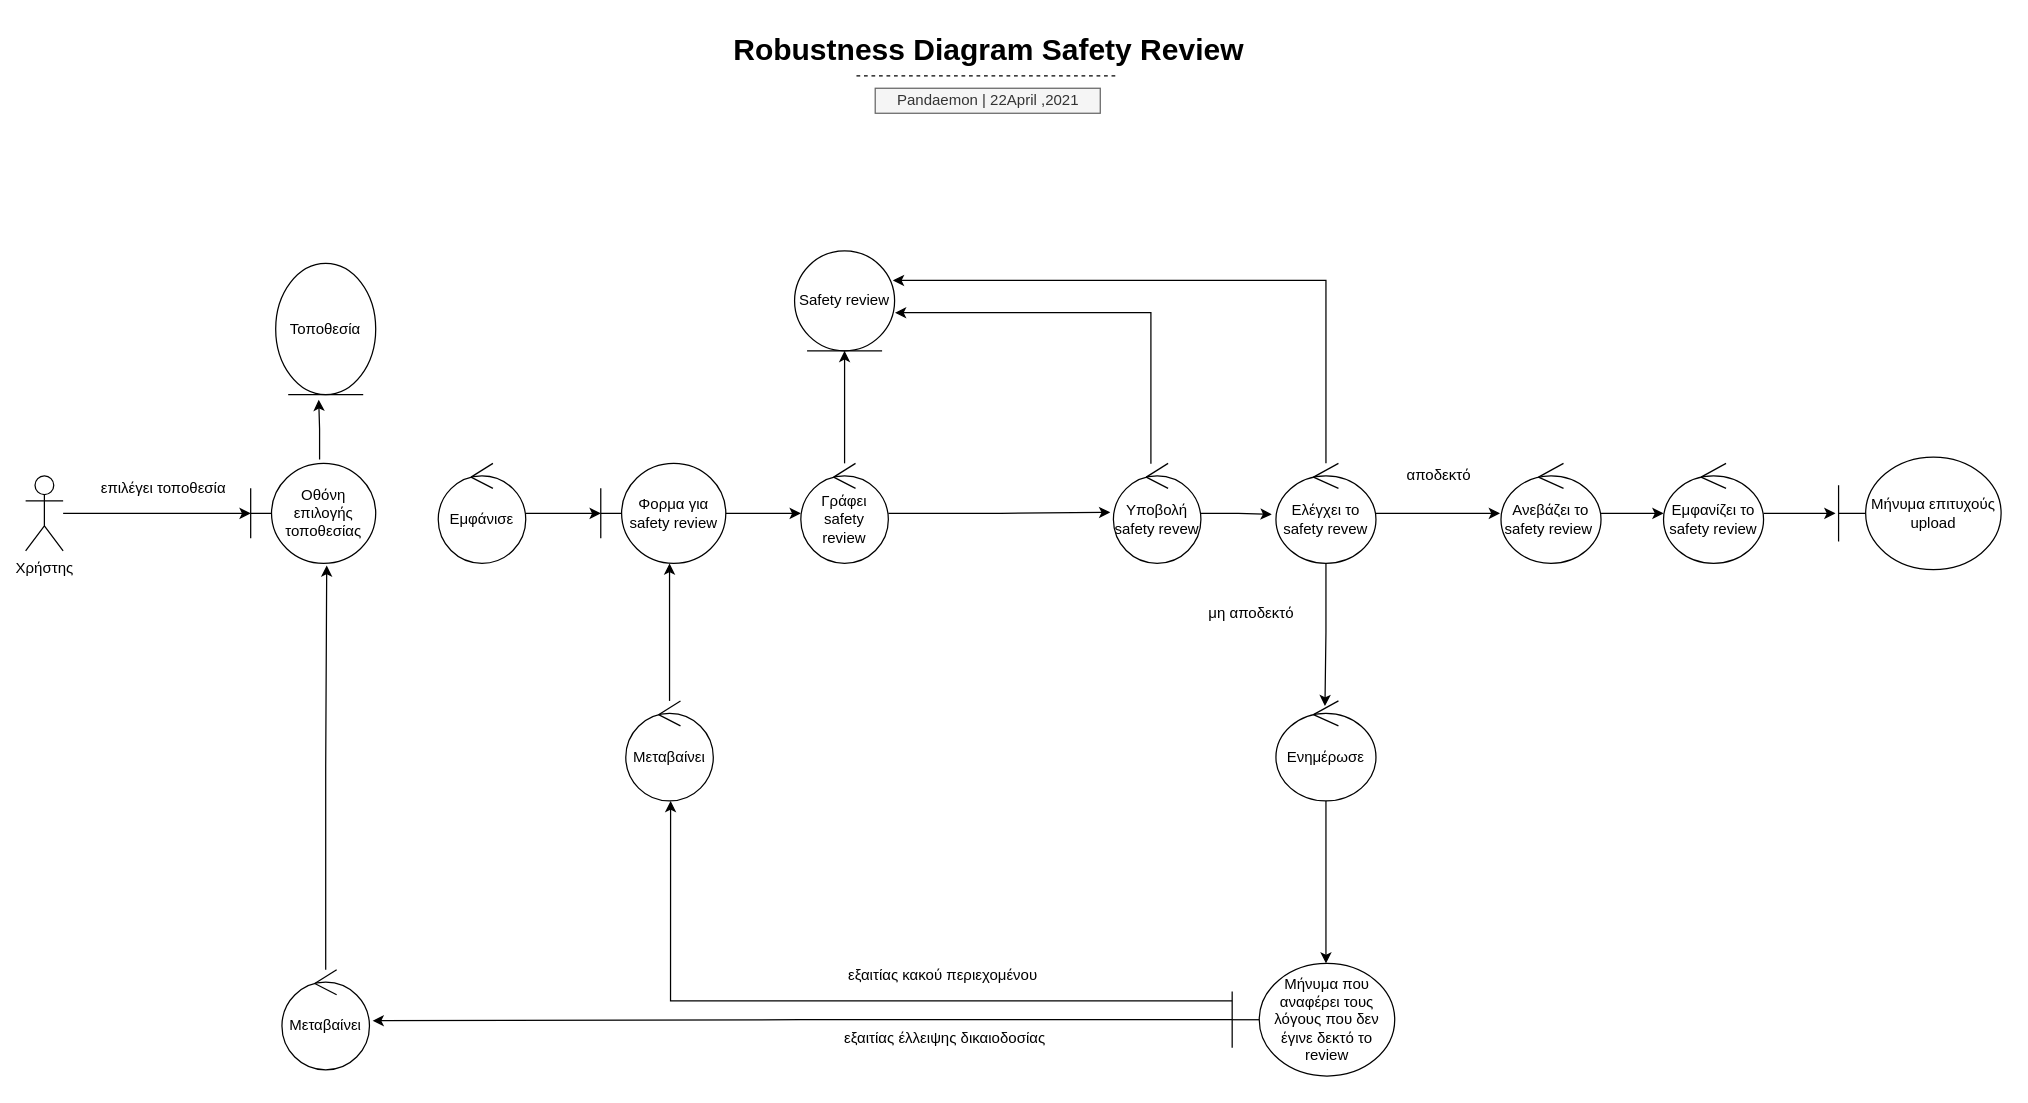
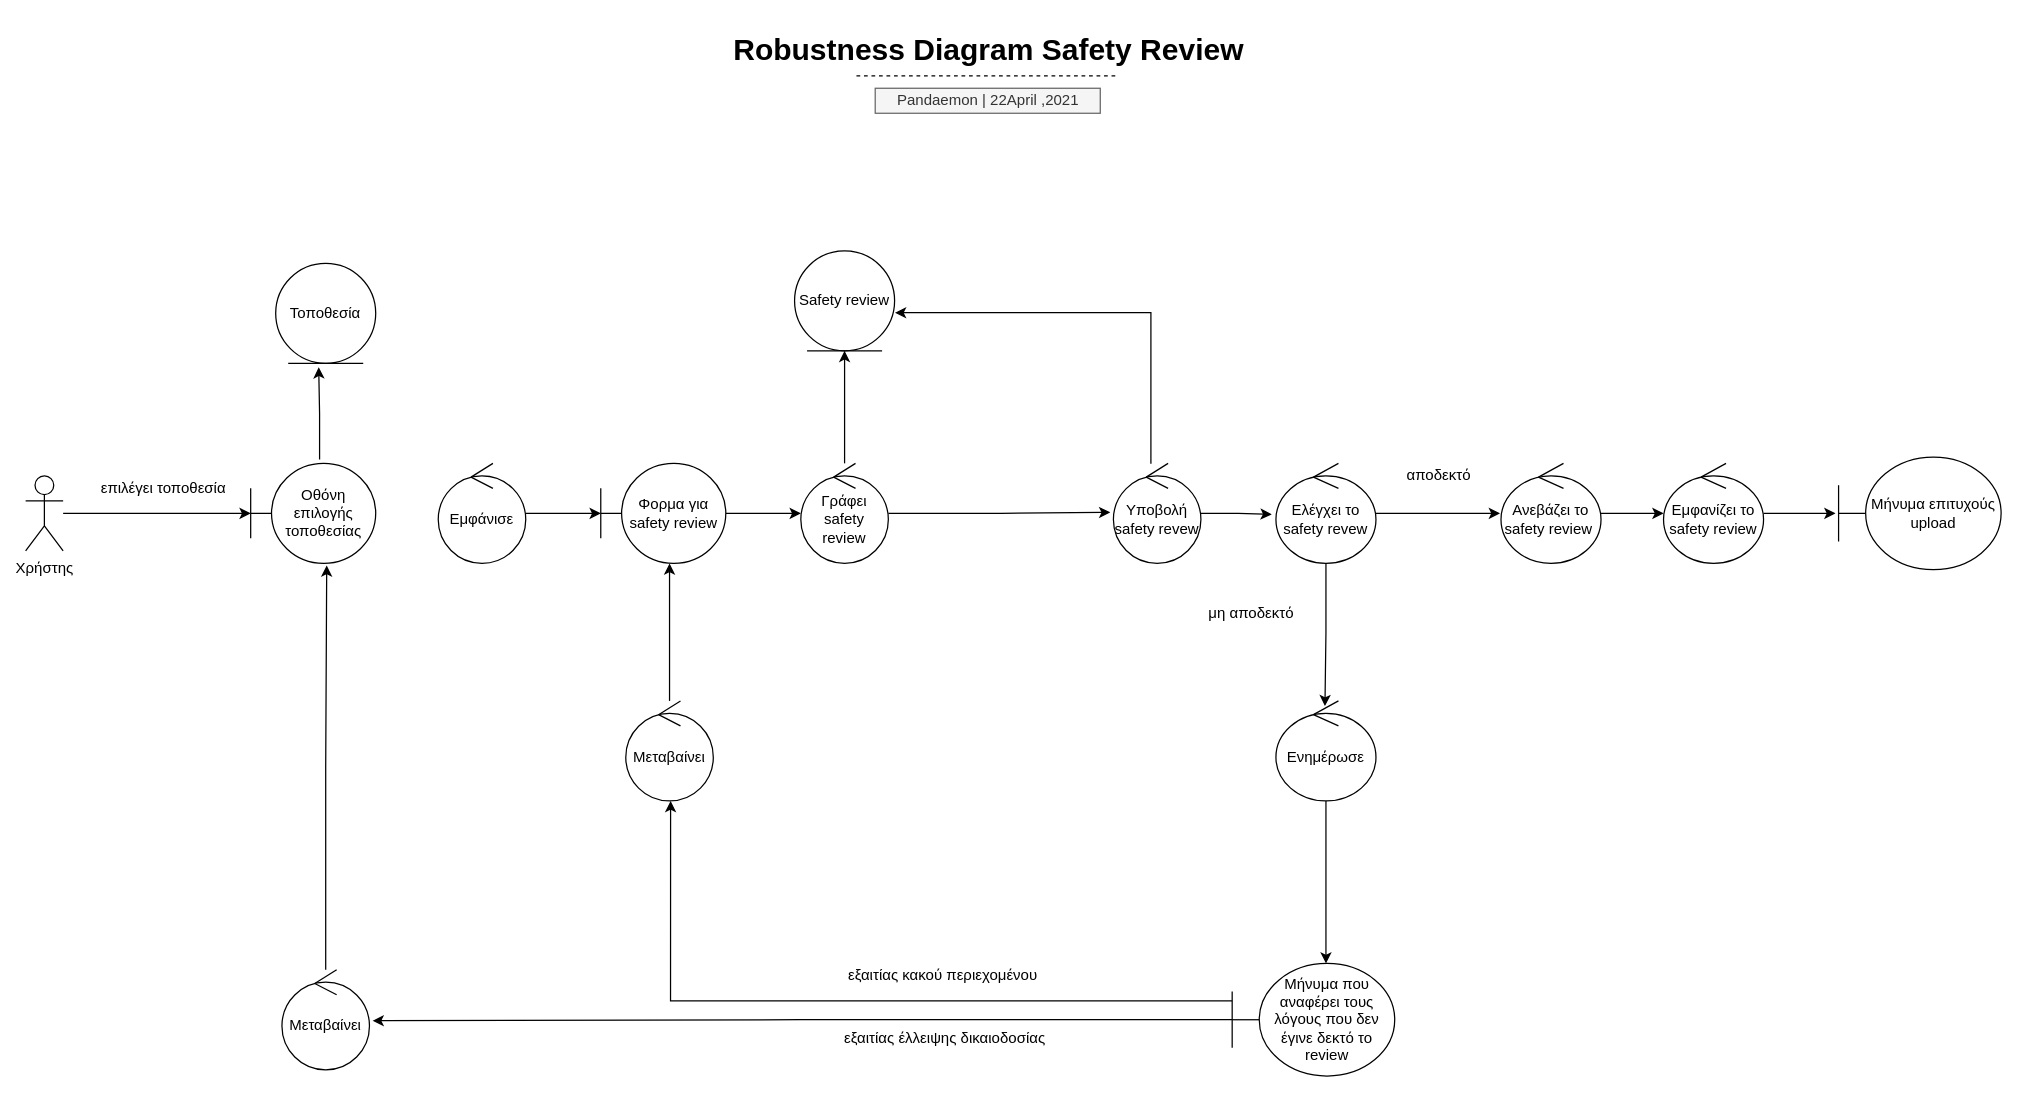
  <mxCell id="0" />
  <mxCell id="1" parent="0" />
  <mxCell id="2" style="edgeStyle=orthogonalEdgeStyle;rounded=0;orthogonalLoop=1;jettySize=auto;html=1;entryX=0;entryY=0.5;entryDx=0;entryDy=0;entryPerimeter=0;" edge="1" parent="1" source="3" target="7"><mxGeometry relative="1" as="geometry" /></mxCell>
  <mxCell id="3" value="Χρήστης" style="shape=umlActor;verticalLabelPosition=bottom;verticalAlign=top;html=1;outlineConnect=0;" parent="1" vertex="1"><mxGeometry x="20" y="380" width="30" height="60" as="geometry" /></mxCell>
  <mxCell id="4" value="επιλέγει τοποθεσία" style="text;html=1;align=center;verticalAlign=middle;resizable=0;points=[];autosize=1;strokeColor=none;" parent="1" vertex="1"><mxGeometry x="70" y="380" width="120" height="20" as="geometry" /></mxCell>
  <mxCell id="5" style="edgeStyle=orthogonalEdgeStyle;rounded=0;orthogonalLoop=1;jettySize=auto;html=1;entryX=0;entryY=0.5;entryDx=0;entryDy=0;entryPerimeter=0;" edge="1" parent="1" source="6" target="10"><mxGeometry relative="1" as="geometry" /></mxCell>
  <mxCell id="6" value="Εμφάνισε" style="ellipse;shape=umlControl;whiteSpace=wrap;html=1;" parent="1" vertex="1"><mxGeometry x="350" y="370" width="70" height="80" as="geometry" /></mxCell>
  <mxCell id="7" value="Οθόνη επιλογής τοποθεσίας" style="shape=umlBoundary;whiteSpace=wrap;html=1;" parent="1" vertex="1"><mxGeometry x="200" y="370" width="100" height="80" as="geometry" /></mxCell>
- <mxCell id="8" value="Τοποθεσία" style="ellipse;shape=umlEntity;whiteSpace=wrap;html=1;" parent="1" vertex="1"><mxGeometry x="220" y="210" width="80" height="105" as="geometry" /></mxCell>
+ <mxCell id="8" value="Τοποθεσία" style="ellipse;shape=umlEntity;whiteSpace=wrap;html=1;" parent="1" vertex="1"><mxGeometry x="220" y="210" width="80" height="80" as="geometry" /></mxCell>
  <mxCell id="9" style="edgeStyle=orthogonalEdgeStyle;rounded=0;orthogonalLoop=1;jettySize=auto;html=1;" edge="1" parent="1" source="10" target="18"><mxGeometry relative="1" as="geometry" /></mxCell>
  <mxCell id="10" value="Φορμα για safety review" style="shape=umlBoundary;whiteSpace=wrap;html=1;" parent="1" vertex="1"><mxGeometry x="480" y="370" width="100" height="80" as="geometry" /></mxCell>
  <mxCell id="11" value="εξαιτίας κακού περιεχομένου&amp;nbsp;" style="text;html=1;align=center;verticalAlign=middle;resizable=0;points=[];autosize=1;strokeColor=none;" parent="1" vertex="1"><mxGeometry x="670" y="770" width="170" height="20" as="geometry" /></mxCell>
  <mxCell id="12" value="εξαιτίας έλλειψης δικαιοδοσίας" style="text;html=1;align=center;verticalAlign=middle;resizable=0;points=[];autosize=1;strokeColor=none;" parent="1" vertex="1"><mxGeometry x="665" y="820" width="180" height="20" as="geometry" /></mxCell>
  <mxCell id="13" value="Safety review" style="ellipse;shape=umlEntity;whiteSpace=wrap;html=1;" parent="1" vertex="1"><mxGeometry x="635" y="200" width="80" height="80" as="geometry" /></mxCell>
  <mxCell id="14" style="edgeStyle=orthogonalEdgeStyle;rounded=0;orthogonalLoop=1;jettySize=auto;html=1;entryX=0.55;entryY=1;entryDx=0;entryDy=0;entryPerimeter=0;" edge="1" parent="1" source="15" target="10"><mxGeometry relative="1" as="geometry" /></mxCell>
  <mxCell id="15" value="Μεταβαίνει" style="ellipse;shape=umlControl;whiteSpace=wrap;html=1;" parent="1" vertex="1"><mxGeometry x="500" y="560" width="70" height="80" as="geometry" /></mxCell>
  <mxCell id="16" style="edgeStyle=orthogonalEdgeStyle;rounded=0;orthogonalLoop=1;jettySize=auto;html=1;" parent="1" source="18" edge="1"><mxGeometry relative="1" as="geometry"><mxPoint x="675" y="280" as="targetPoint" /></mxGeometry></mxCell>
  <mxCell id="17" style="edgeStyle=orthogonalEdgeStyle;rounded=0;orthogonalLoop=1;jettySize=auto;html=1;entryX=-0.036;entryY=0.49;entryDx=0;entryDy=0;entryPerimeter=0;" edge="1" parent="1" source="18" target="32"><mxGeometry relative="1" as="geometry" /></mxCell>
  <mxCell id="18" value="Γράφει safety review" style="ellipse;shape=umlControl;whiteSpace=wrap;html=1;" parent="1" vertex="1"><mxGeometry x="640" y="370" width="70" height="80" as="geometry" /></mxCell>
  <mxCell id="19" value="&lt;h1&gt;Robustness Diagram Safety Review&lt;/h1&gt;" style="text;html=1;strokeColor=none;fillColor=none;spacing=5;spacingTop=-20;whiteSpace=wrap;overflow=hidden;rounded=0;fontFamily=Helvetica;align=center;" vertex="1" parent="1"><mxGeometry x="542.5" y="20" width="495" height="120" as="geometry" /></mxCell>
  <mxCell id="20" value="Pandaemon | 22April ,2021" style="text;html=1;strokeColor=#666666;fillColor=#f5f5f5;align=center;verticalAlign=middle;whiteSpace=wrap;rounded=0;fontFamily=Helvetica;fontStyle=0;fontColor=#333333;" vertex="1" parent="1"><mxGeometry x="699.5" y="70" width="180" height="20" as="geometry" /></mxCell>
  <mxCell id="21" value="" style="endArrow=none;dashed=1;html=1;fontFamily=Helvetica;" edge="1" parent="1"><mxGeometry width="50" height="50" relative="1" as="geometry"><mxPoint x="684.5" y="60" as="sourcePoint" /><mxPoint x="894.5" y="60" as="targetPoint" /></mxGeometry></mxCell>
  <mxCell id="22" style="edgeStyle=orthogonalEdgeStyle;rounded=0;orthogonalLoop=1;jettySize=auto;html=1;exitX=0.551;exitY=-0.038;exitDx=0;exitDy=0;exitPerimeter=0;entryX=0.43;entryY=1.039;entryDx=0;entryDy=0;entryPerimeter=0;" edge="1" parent="1" source="7" target="8"><mxGeometry relative="1" as="geometry"><mxPoint x="250" y="349.034" as="sourcePoint" /><mxPoint x="255" y="300" as="targetPoint" /></mxGeometry></mxCell>
  <mxCell id="23" style="edgeStyle=orthogonalEdgeStyle;rounded=0;orthogonalLoop=1;jettySize=auto;html=1;entryX=0.512;entryY=1;entryDx=0;entryDy=0;entryPerimeter=0;" edge="1" parent="1" source="25" target="15"><mxGeometry relative="1" as="geometry"><Array as="points"><mxPoint x="536" y="800" /></Array></mxGeometry></mxCell>
  <mxCell id="24" style="edgeStyle=orthogonalEdgeStyle;rounded=0;orthogonalLoop=1;jettySize=auto;html=1;entryX=1.036;entryY=0.51;entryDx=0;entryDy=0;entryPerimeter=0;" edge="1" parent="1" source="25" target="43"><mxGeometry relative="1" as="geometry"><mxPoint x="500" y="815" as="targetPoint" /></mxGeometry></mxCell>
  <mxCell id="25" value="Μήνυμα που αναφέρει τους λόγους που δεν έγινε δεκτό το review" style="shape=umlBoundary;whiteSpace=wrap;html=1;" parent="1" vertex="1"><mxGeometry x="985" y="770" width="130" height="90" as="geometry" /></mxCell>
- <mxCell id="26" style="edgeStyle=orthogonalEdgeStyle;rounded=0;orthogonalLoop=1;jettySize=auto;html=1;entryX=0.983;entryY=0.296;entryDx=0;entryDy=0;entryPerimeter=0;" edge="1" parent="1" source="29" target="13"><mxGeometry relative="1" as="geometry"><Array as="points"><mxPoint x="1060" y="224" /></Array></mxGeometry></mxCell>
  <mxCell id="27" style="edgeStyle=orthogonalEdgeStyle;rounded=0;orthogonalLoop=1;jettySize=auto;html=1;entryX=-0.01;entryY=0.5;entryDx=0;entryDy=0;entryPerimeter=0;" edge="1" parent="1" source="29" target="35"><mxGeometry relative="1" as="geometry" /></mxCell>
  <mxCell id="28" style="edgeStyle=orthogonalEdgeStyle;rounded=0;orthogonalLoop=1;jettySize=auto;html=1;entryX=0.49;entryY=0.052;entryDx=0;entryDy=0;entryPerimeter=0;" edge="1" parent="1" source="29" target="38"><mxGeometry relative="1" as="geometry" /></mxCell>
  <mxCell id="29" value="Ελέγχει το safety revew" style="ellipse;shape=umlControl;whiteSpace=wrap;html=1;" parent="1" vertex="1"><mxGeometry x="1020" y="370" width="80" height="80" as="geometry" /></mxCell>
  <mxCell id="30" style="edgeStyle=orthogonalEdgeStyle;rounded=0;orthogonalLoop=1;jettySize=auto;html=1;entryX=1.004;entryY=0.619;entryDx=0;entryDy=0;entryPerimeter=0;" edge="1" parent="1" source="32" target="13"><mxGeometry relative="1" as="geometry"><Array as="points"><mxPoint x="920" y="250" /></Array></mxGeometry></mxCell>
  <mxCell id="31" style="edgeStyle=orthogonalEdgeStyle;rounded=0;orthogonalLoop=1;jettySize=auto;html=1;entryX=-0.042;entryY=0.51;entryDx=0;entryDy=0;entryPerimeter=0;" edge="1" parent="1" source="32" target="29"><mxGeometry relative="1" as="geometry" /></mxCell>
  <mxCell id="32" value="Υποβολή safety revew" style="ellipse;shape=umlControl;whiteSpace=wrap;html=1;" parent="1" vertex="1"><mxGeometry x="890" y="370" width="70" height="80" as="geometry" /></mxCell>
  <mxCell id="33" value="αποδεκτό" style="text;html=1;align=center;verticalAlign=middle;resizable=0;points=[];autosize=1;strokeColor=none;" parent="1" vertex="1"><mxGeometry x="1115" y="370" width="70" height="20" as="geometry" /></mxCell>
  <mxCell id="34" style="edgeStyle=orthogonalEdgeStyle;rounded=0;orthogonalLoop=1;jettySize=auto;html=1;" edge="1" parent="1" source="35" target="40"><mxGeometry relative="1" as="geometry" /></mxCell>
  <mxCell id="35" value="Ανεβάζει το safety review&amp;nbsp;" style="ellipse;shape=umlControl;whiteSpace=wrap;html=1;" parent="1" vertex="1"><mxGeometry x="1200" y="370" width="80" height="80" as="geometry" /></mxCell>
  <mxCell id="36" value="μη αποδεκτό" style="text;html=1;align=center;verticalAlign=middle;resizable=0;points=[];autosize=1;strokeColor=none;" parent="1" vertex="1"><mxGeometry x="960" y="480" width="80" height="20" as="geometry" /></mxCell>
  <mxCell id="37" style="edgeStyle=orthogonalEdgeStyle;rounded=0;orthogonalLoop=1;jettySize=auto;html=1;entryX=0.577;entryY=0;entryDx=0;entryDy=0;entryPerimeter=0;" edge="1" parent="1" source="38" target="25"><mxGeometry relative="1" as="geometry" /></mxCell>
  <mxCell id="38" value="Ενημέρωσε" style="ellipse;shape=umlControl;whiteSpace=wrap;html=1;" parent="1" vertex="1"><mxGeometry x="1020" y="560" width="80" height="80" as="geometry" /></mxCell>
  <mxCell id="39" style="edgeStyle=orthogonalEdgeStyle;rounded=0;orthogonalLoop=1;jettySize=auto;html=1;entryX=-0.019;entryY=0.5;entryDx=0;entryDy=0;entryPerimeter=0;" edge="1" parent="1" source="40" target="41"><mxGeometry relative="1" as="geometry" /></mxCell>
  <mxCell id="40" value="Εμφανίζει το safety review" style="ellipse;shape=umlControl;whiteSpace=wrap;html=1;" parent="1" vertex="1"><mxGeometry x="1330" y="370" width="80" height="80" as="geometry" /></mxCell>
  <mxCell id="41" value="Μήνυμα επιτυχούς upload" style="shape=umlBoundary;whiteSpace=wrap;html=1;" parent="1" vertex="1"><mxGeometry x="1470" y="365" width="130" height="90" as="geometry" /></mxCell>
  <mxCell id="42" style="edgeStyle=orthogonalEdgeStyle;rounded=0;orthogonalLoop=1;jettySize=auto;html=1;entryX=0.608;entryY=1.021;entryDx=0;entryDy=0;entryPerimeter=0;" edge="1" parent="1" source="43" target="7"><mxGeometry relative="1" as="geometry" /></mxCell>
  <mxCell id="43" value="Μεταβαίνει" style="ellipse;shape=umlControl;whiteSpace=wrap;html=1;" vertex="1" parent="1"><mxGeometry x="225" y="775" width="70" height="80" as="geometry" /></mxCell>
